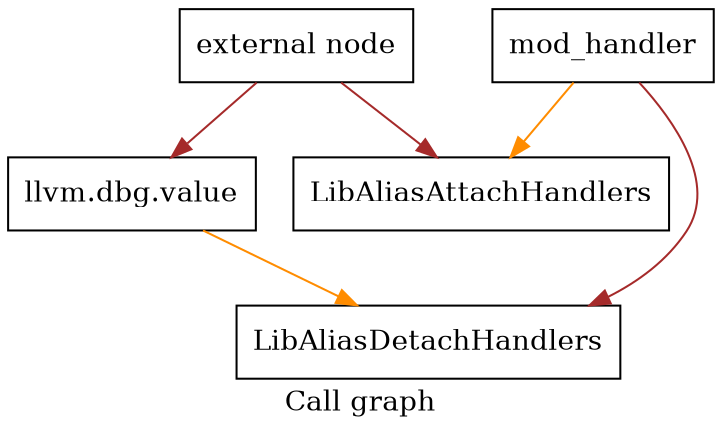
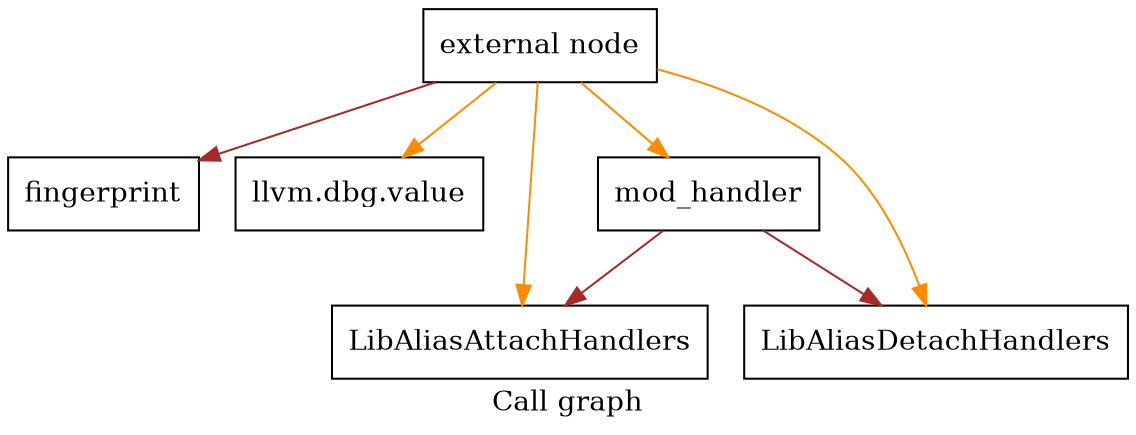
  digraph {
    label="Call graph"
    node [shape=record]
    edge [color=darkorange]
    n1 [label="{external node}"]
+   n2 [label="{fingerprint}"]
    n3 [label="{llvm.dbg.value}"]
    n4 [label="{mod_handler}"]
    n5 [label="{LibAliasAttachHandlers}"]
    n6 [label="{LibAliasDetachHandlers}"]
-   n1 -> n3 [color=brown]
-   n1 -> n5 [color=brown]
-   n3 -> n6
-   n4 -> n5
+   n1 -> n2 [color=brown]
+   n1 -> n3
+   n1 -> n4
+   n1 -> n5
+   n1 -> n6
+   n4 -> n5 [color=brown]
    n4 -> n6 [color=brown]
  }
